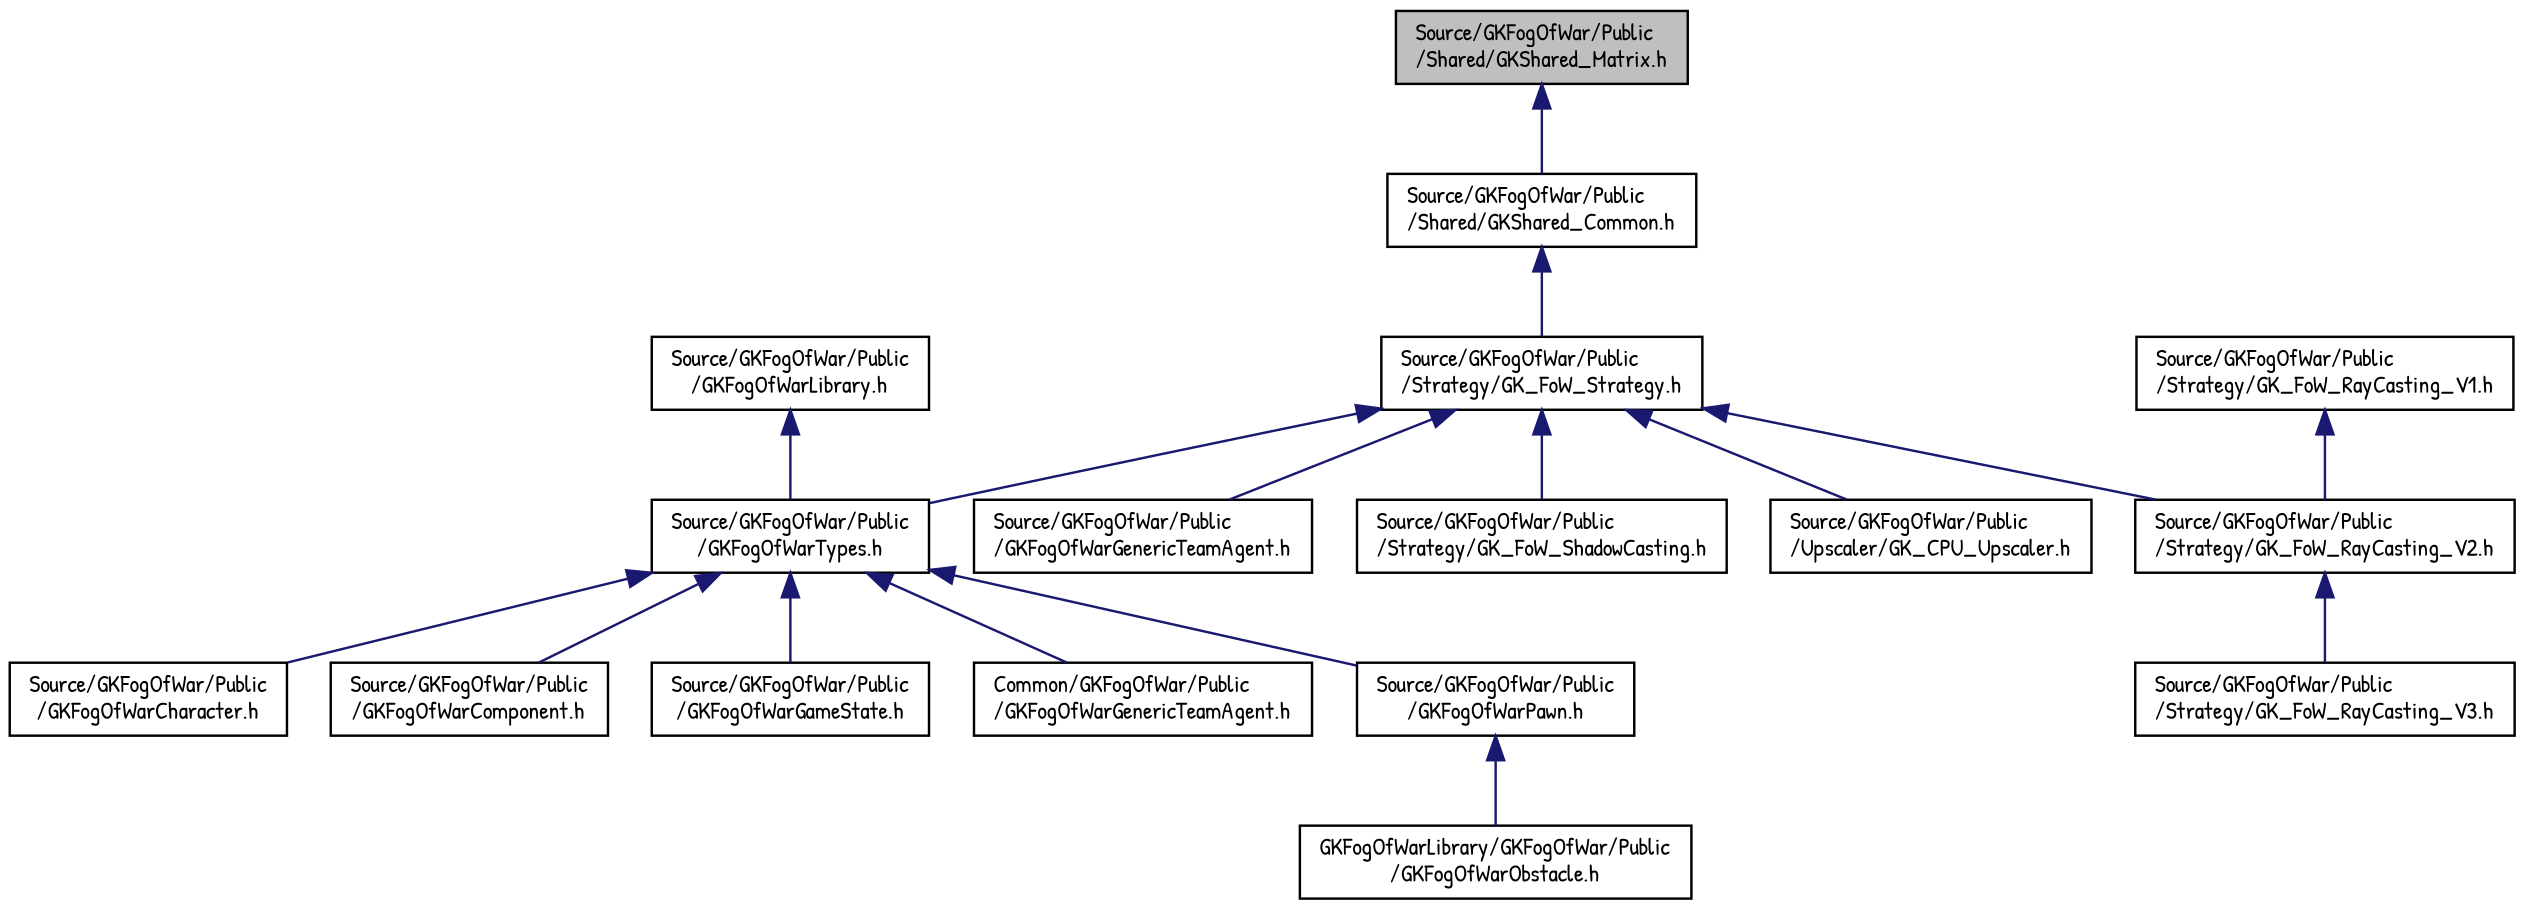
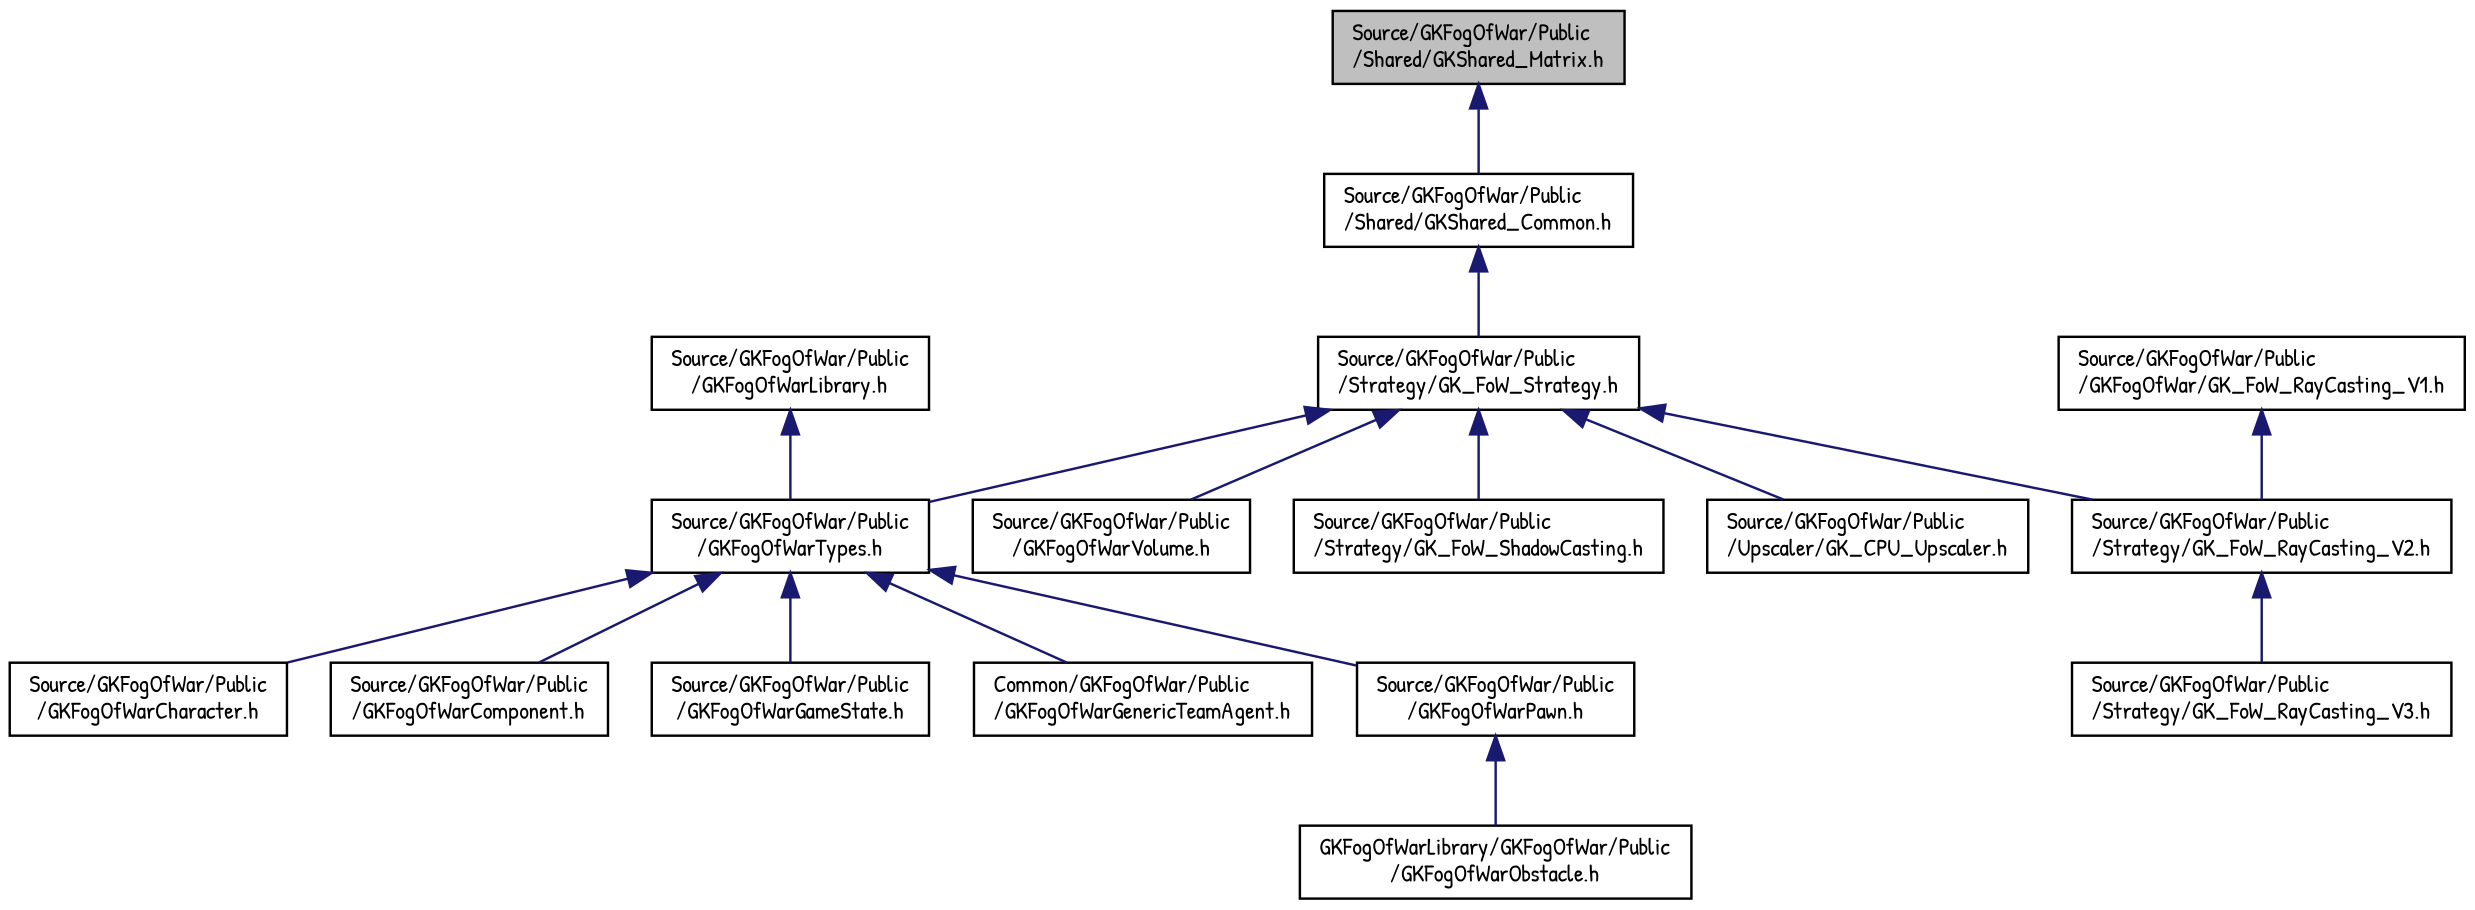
  digraph {
    fontname="Patrick Hand"
    node [color=black fillcolor=white fontname="Patrick Hand" fontsize=10 shape=record style=filled]
    edge [color=midnightblue dir=back fontname="Patrick Hand" fontsize=10 labelfontname=Helvetica labelfontsize=10 style=solid]
    n1 [fillcolor=grey75 fontcolor=black height=0.2 label="Source/GKFogOfWar/Public\l/Shared/GKShared_Matrix.h" width=0.4]
    n2 [height=0.2 label="Source/GKFogOfWar/Public\l/Shared/GKShared_Common.h" width=0.4]
    n3 [height=0.2 label="Source/GKFogOfWar/Public\l/Strategy/GK_FoW_Strategy.h" width=0.4]
    n4 [height=0.2 label="Source/GKFogOfWar/Public\l/GKFogOfWarTypes.h" width=0.4]
-   n5 [height=0.2 label="Source/GKFogOfWar/Public\l/GKFogOfWarGenericTeamAgent.h" width=0.4]
+   n5 [height=0.2 label="Source/GKFogOfWar/Public\l/GKFogOfWarVolume.h" width=0.4]
    n6 [height=0.2 label="Source/GKFogOfWar/Public\l/Strategy/GK_FoW_ShadowCasting.h" width=0.4]
    n7 [height=0.2 label="Source/GKFogOfWar/Public\l/Upscaler/GK_CPU_Upscaler.h" width=0.4]
    n8 [height=0.2 label="Source/GKFogOfWar/Public\l/Strategy/GK_FoW_RayCasting_V2.h" width=0.4]
    n9 [height=0.2 label="Source/GKFogOfWar/Public\l/GKFogOfWarCharacter.h" width=0.4]
    n10 [height=0.2 label="Source/GKFogOfWar/Public\l/GKFogOfWarComponent.h" width=0.4]
    n11 [height=0.2 label="Source/GKFogOfWar/Public\l/GKFogOfWarGameState.h" width=0.4]
    n12 [height=0.2 label="Common/GKFogOfWar/Public\l/GKFogOfWarGenericTeamAgent.h" width=0.4]
    n13 [height=0.2 label="Source/GKFogOfWar/Public\l/GKFogOfWarPawn.h" width=0.4]
-   n14 [height=0.2 label="Source/GKFogOfWar/Public\l/Strategy/GK_FoW_RayCasting_V1.h" width=0.4]
+   n14 [height=0.2 label="Source/GKFogOfWar/Public\l/GKFogOfWar/GK_FoW_RayCasting_V1.h" width=0.4]
    n15 [height=0.2 label="Source/GKFogOfWar/Public\l/GKFogOfWarLibrary.h" width=0.4]
    n16 [height=0.2 label="GKFogOfWarLibrary/GKFogOfWar/Public\l/GKFogOfWarObstacle.h" width=0.4]
    n17 [height=0.2 label="Source/GKFogOfWar/Public\l/Strategy/GK_FoW_RayCasting_V3.h" width=0.4]
    n1 -> n2
    n2 -> n3
    n3 -> n4
    n3 -> n5
    n3 -> n6
    n3 -> n7
    n3 -> n8
    n4 -> n9
    n4 -> n10
    n4 -> n11
    n4 -> n12
    n4 -> n13
    n8 -> n17
    n13 -> n16
    n14 -> n8
    n15 -> n4
  }
